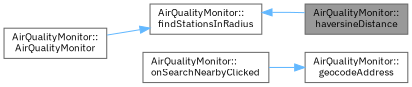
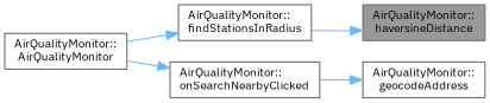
  digraph {
    fontname="IBM Plex Sans"
    rankdir=RL
    node [color=grey40 fillcolor=white fontname="IBM Plex Sans" fontsize=10 shape=box style=filled]
    edge [color=steelblue1 dir=back fontname="IBM Plex Sans" fontsize=10 labelfontname=Helvetica labelfontsize=10 style=solid]
    n1 [color=gray40 fillcolor=grey60 fontcolor=black height=0.2 label="AirQualityMonitor::\lhaversineDistance" width=0.4]
    n2 [height=0.2 label="AirQualityMonitor::\lfindStationsInRadius" width=0.4]
    n3 [height=0.2 label="AirQualityMonitor::\lAirQualityMonitor" width=0.4]
    n4 [height=0.2 label="AirQualityMonitor::\lgeocodeAddress" width=0.4]
    n5 [height=0.2 label="AirQualityMonitor::\lonSearchNearbyClicked" width=0.4]
-   n2 -> n1
+   n1 -> n2
    n2 -> n3
    n4 -> n5
+   n5 -> n3
  }
